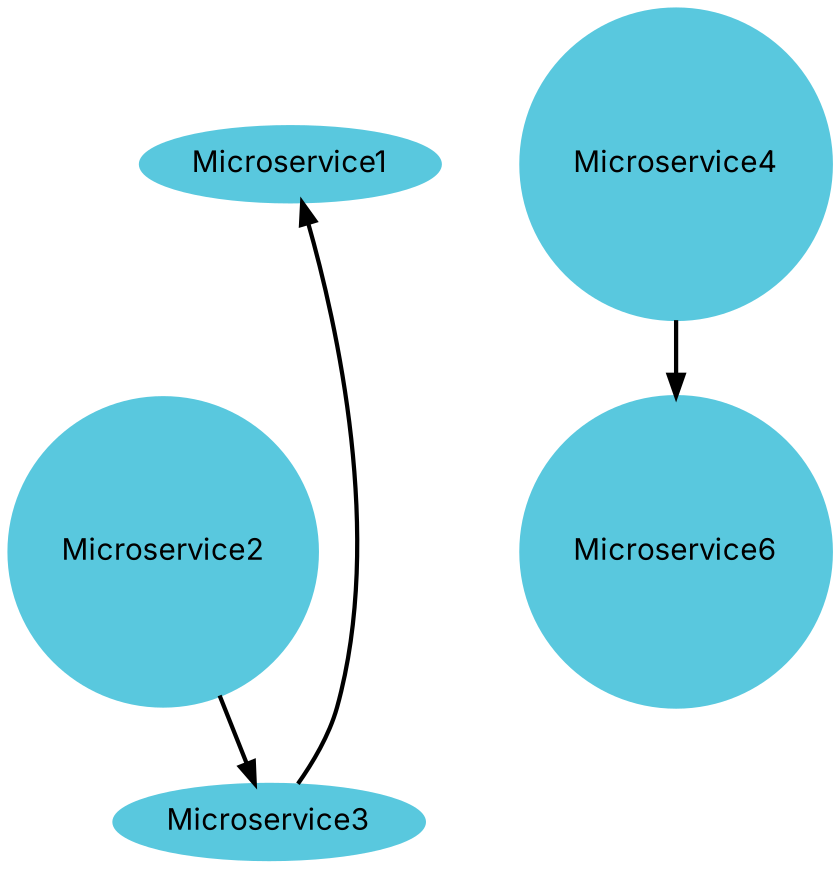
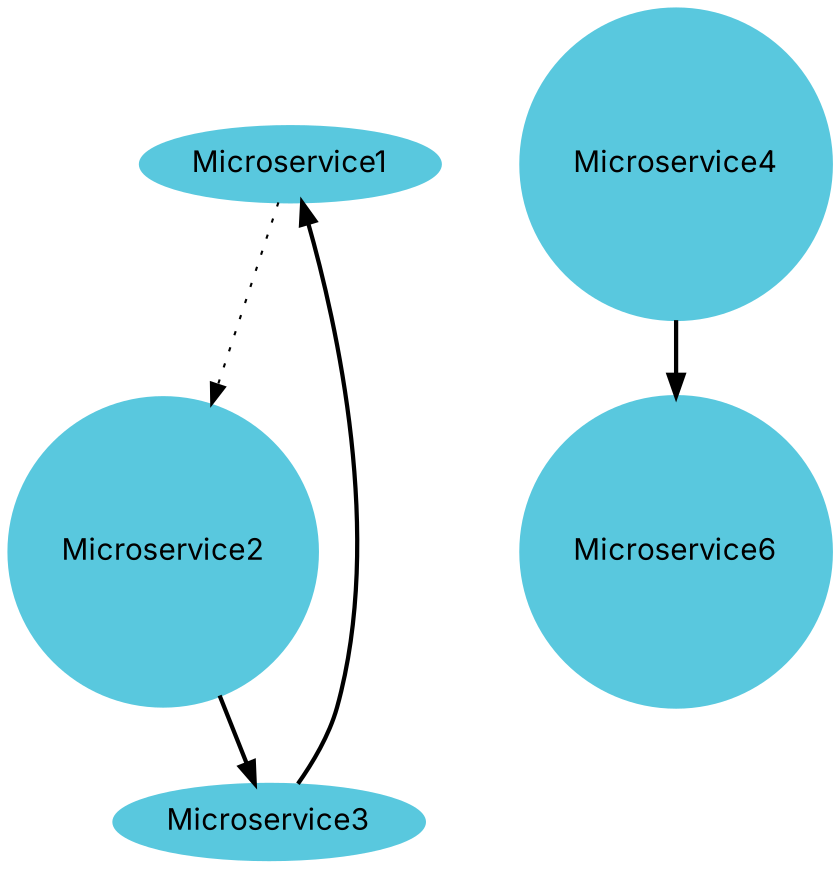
  digraph {
    fontname=Inter
    rankdir=TB
    node [color="#59C8DE" fontname=Inter shape=circle style=filled]
    edge [fontname=Inter style=bold]
    Microservice1 [shape=ellipse]
    Microservice2
    Microservice3 [shape=ellipse]
    n4 [label=Microservice6]
    Microservice4
+   Microservice1 -> Microservice2 [style=dotted]
    Microservice2 -> Microservice3
    Microservice3 -> Microservice1
    Microservice4 -> n4
  }
